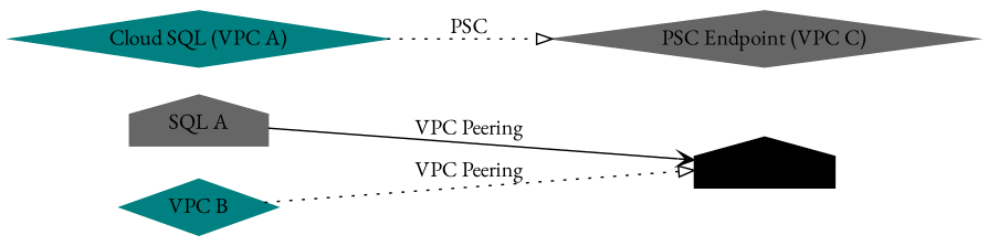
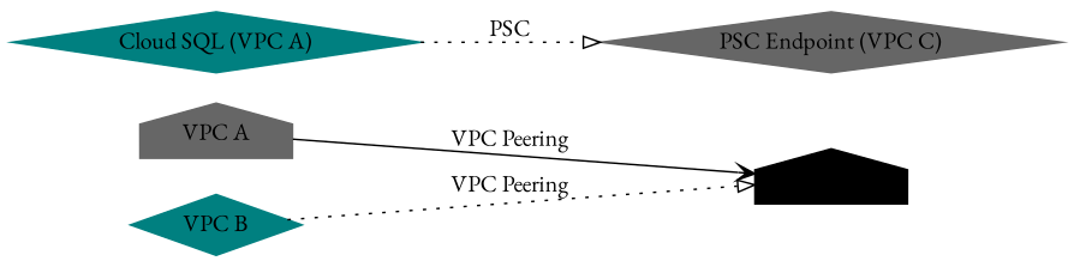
  digraph {
    rankdir=LR
    fontname="EB Garamond"
    node [color=gray40 style=filled shape=diamond fontname="EB Garamond"]
    edge [style=dotted arrowhead=onormal fontname="EB Garamond"]
-   n1 [label="SQL A" shape=house]
+   n1 [label="VPC A" shape=house]
    n2 [color=black label="VPC C" shape=house]
    n3 [color=teal label="VPC B"]
    n4 [color=teal label="Cloud SQL (VPC A)"]
    n5 [label="PSC Endpoint (VPC C)"]
    n1 -> n2 [label="VPC Peering" style=solid arrowhead=vee]
    n3 -> n2 [label="VPC Peering"]
    n4 -> n5 [label=PSC]
  }
